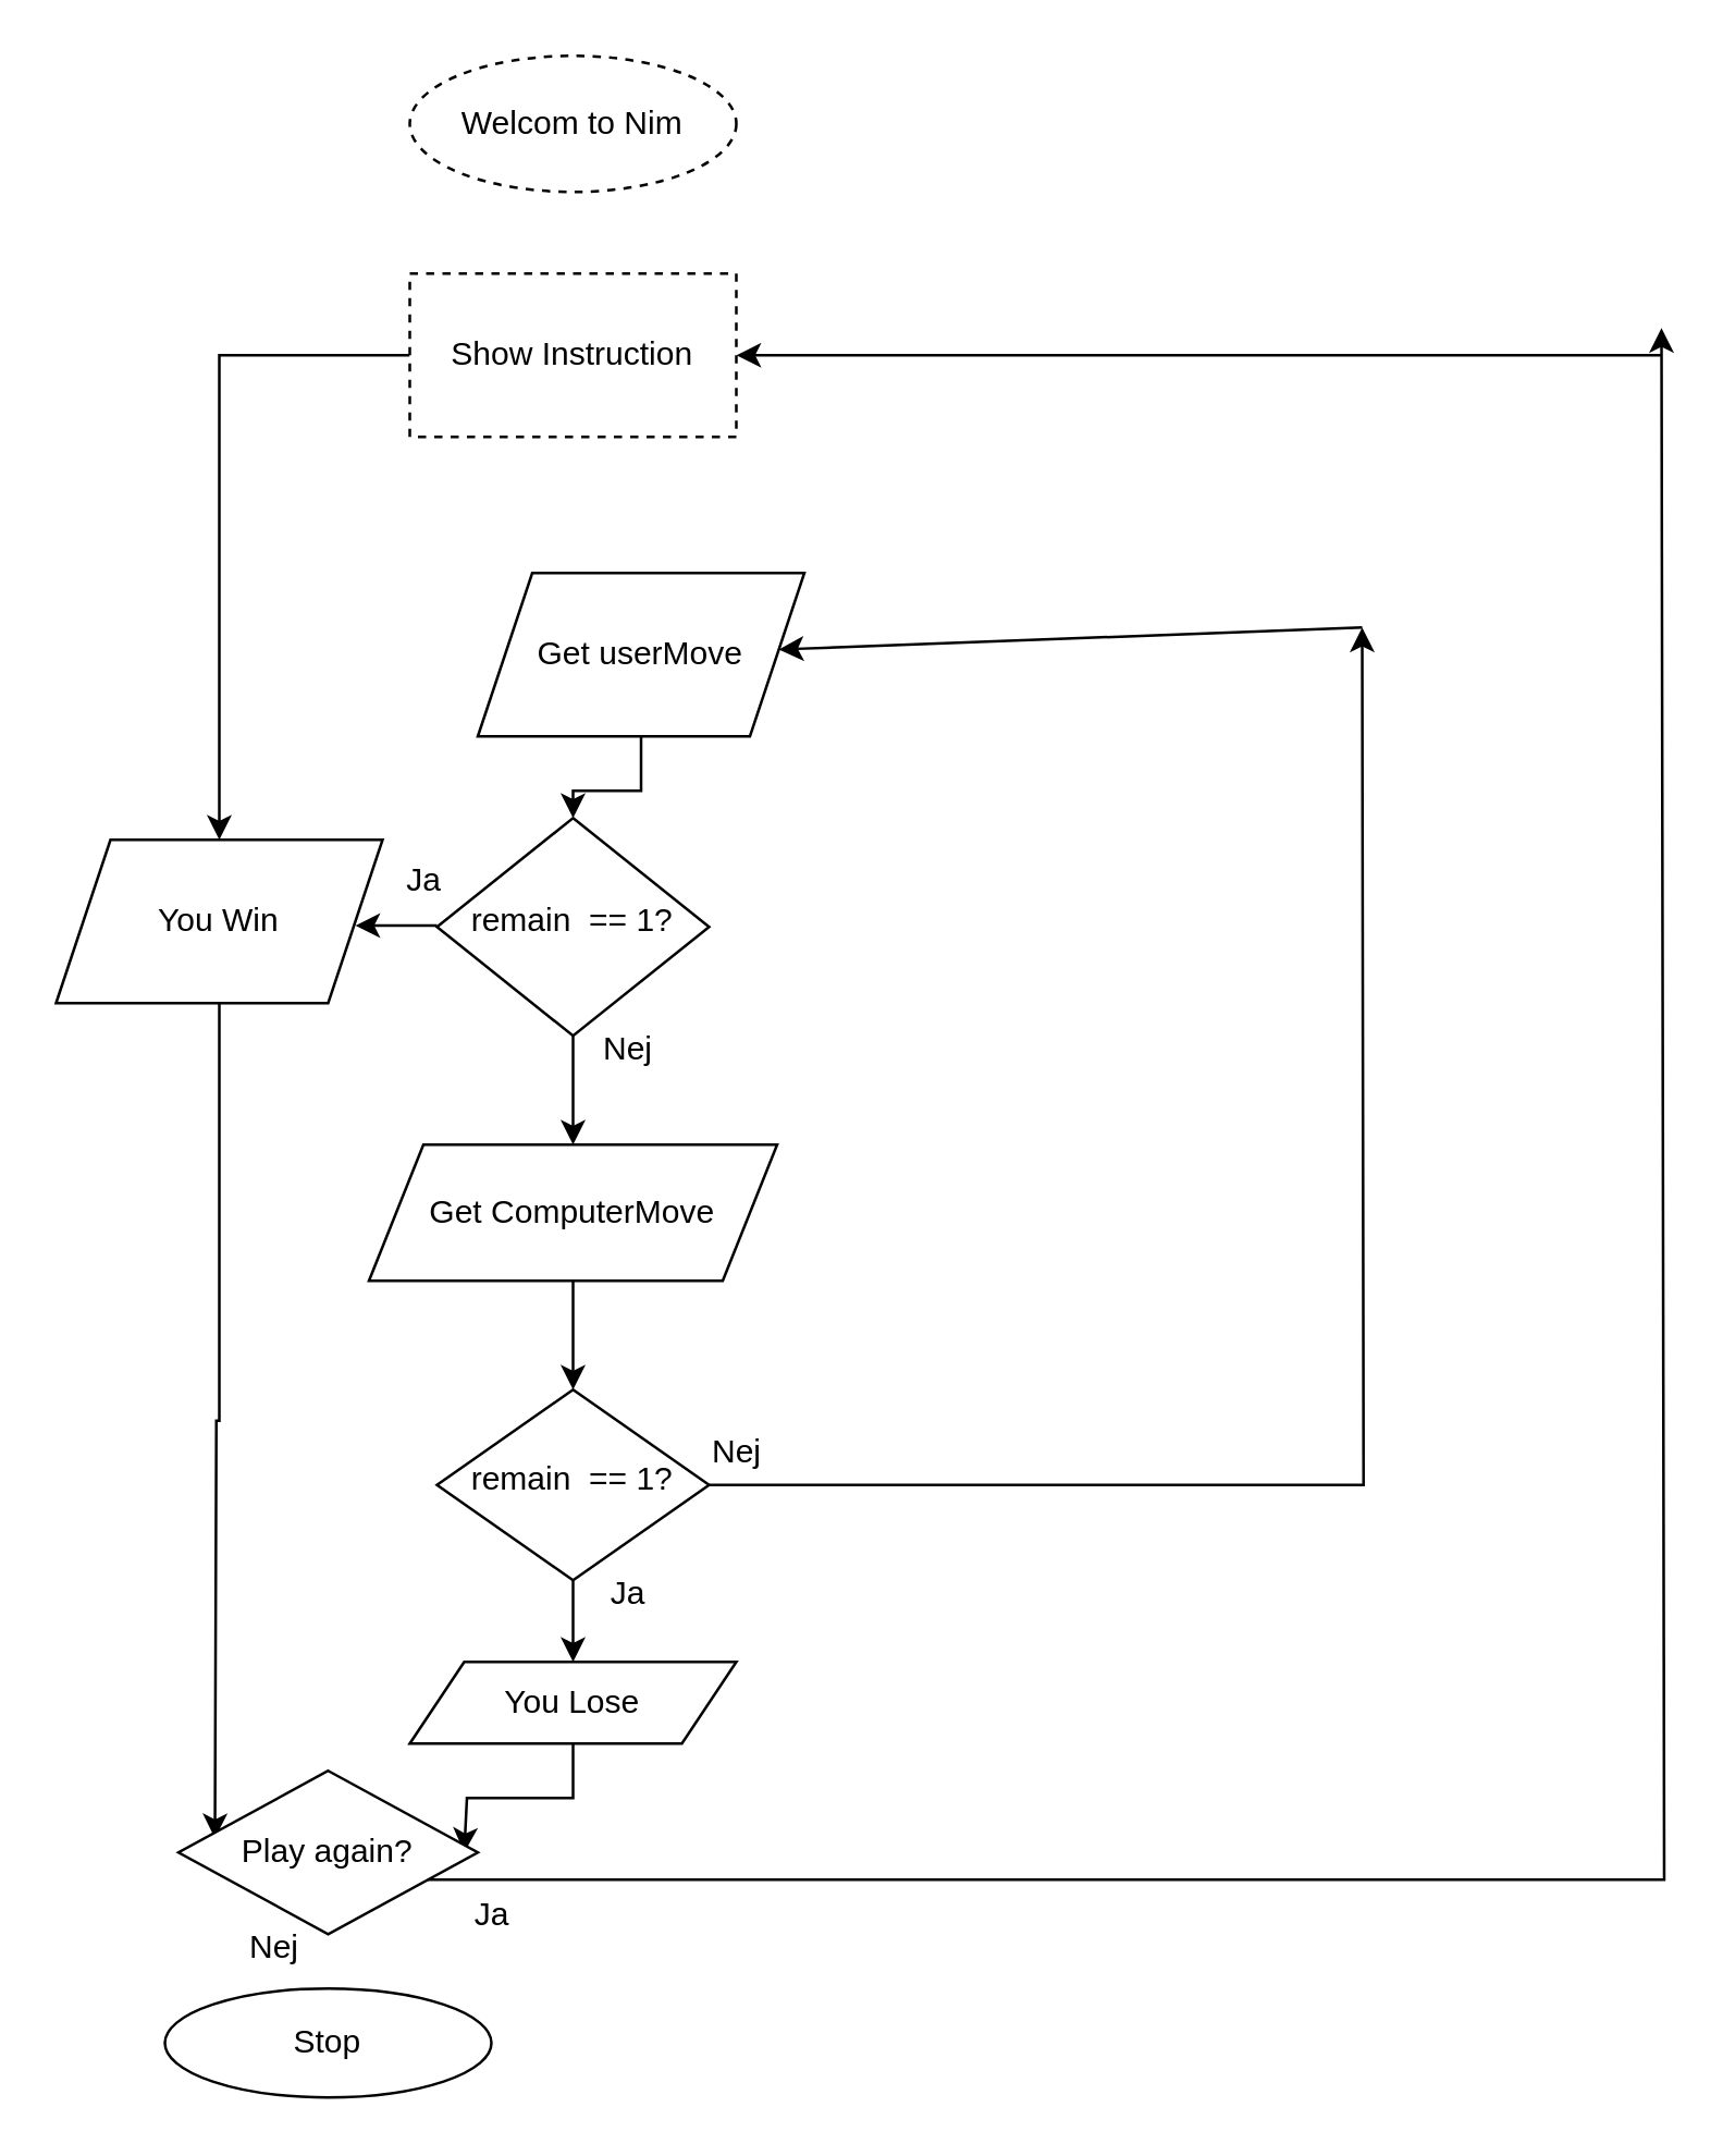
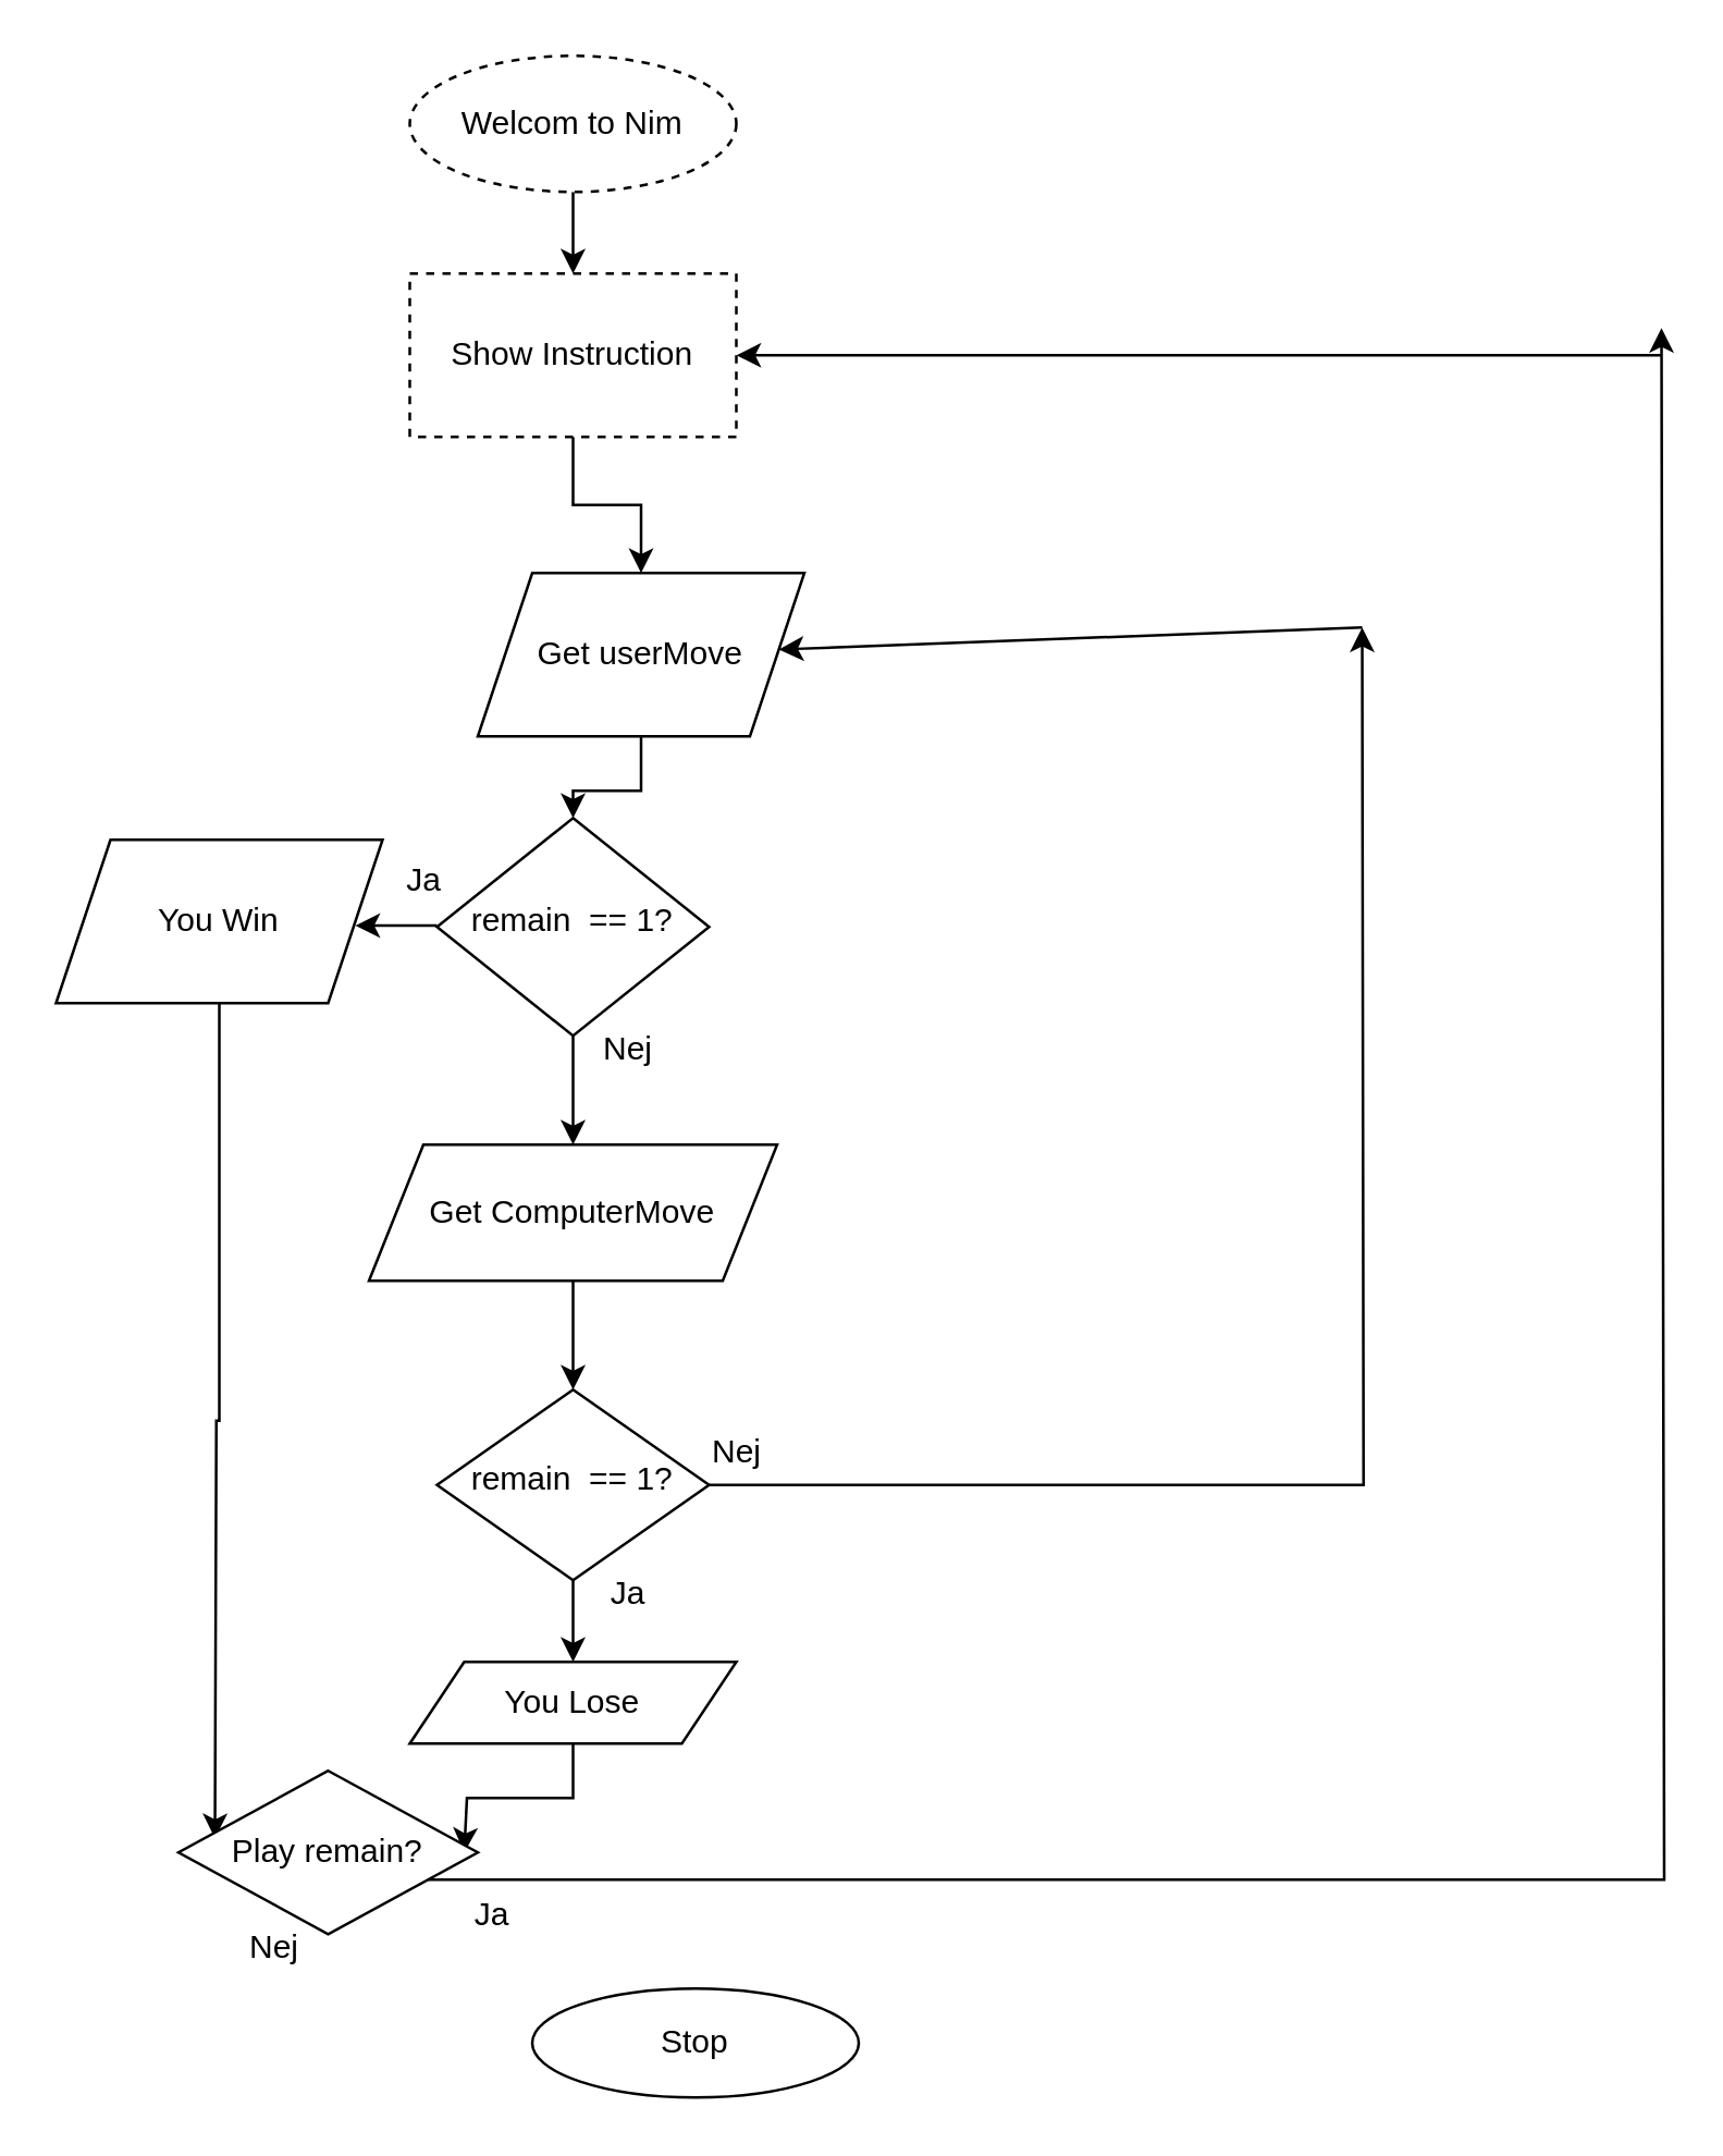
  <mxCell id="0" />
  <mxCell id="1" parent="0" />
  <mxCell id="2" style="edgeStyle=orthogonalEdgeStyle;rounded=0;orthogonalLoop=1;jettySize=auto;html=1;exitX=0.5;exitY=1;exitDx=0;exitDy=0;entryX=0.5;entryY=0;entryDx=0;entryDy=0;" edge="1" parent="1"><mxGeometry relative="1" as="geometry"><mxPoint x="210" y="450" as="sourcePoint" /></mxGeometry></mxCell>
- <mxCell id="3" value="" style="edgeStyle=orthogonalEdgeStyle;rounded=0;orthogonalLoop=1;jettySize=auto;html=1;" edge="1" parent="1" source="4" target="15"><mxGeometry relative="1" as="geometry" /></mxCell>
+ <mxCell id="3" value="" style="edgeStyle=orthogonalEdgeStyle;rounded=0;orthogonalLoop=1;jettySize=auto;html=1;" edge="1" parent="1" source="4" target="6"><mxGeometry relative="1" as="geometry" /></mxCell>
  <mxCell id="4" value="Show Instruction" style="rounded=0;whiteSpace=wrap;html=1;dashed=1;" vertex="1" parent="1"><mxGeometry x="150" y="100" width="120" height="60" as="geometry" /></mxCell>
  <mxCell id="5" value="" style="edgeStyle=orthogonalEdgeStyle;rounded=0;orthogonalLoop=1;jettySize=auto;html=1;" edge="1" parent="1" source="6" target="10"><mxGeometry relative="1" as="geometry" /></mxCell>
  <mxCell id="6" value="Get userMove" style="shape=parallelogram;perimeter=parallelogramPerimeter;whiteSpace=wrap;html=1;fixedSize=1;" vertex="1" parent="1"><mxGeometry x="175" y="210" width="120" height="60" as="geometry" /></mxCell>
+ <mxCell id="7" value="" style="edgeStyle=orthogonalEdgeStyle;rounded=0;orthogonalLoop=1;jettySize=auto;html=1;" edge="1" parent="1" source="8" target="4"><mxGeometry relative="1" as="geometry" /></mxCell>
  <mxCell id="8" value="Welcom to Nim" style="ellipse;whiteSpace=wrap;html=1;dashed=1;" vertex="1" parent="1"><mxGeometry x="150" y="20" width="120" height="50" as="geometry" /></mxCell>
  <mxCell id="9" value="" style="edgeStyle=orthogonalEdgeStyle;rounded=0;orthogonalLoop=1;jettySize=auto;html=1;" edge="1" parent="1" source="10" target="18"><mxGeometry relative="1" as="geometry" /></mxCell>
  <mxCell id="10" value="remain&amp;nbsp; == 1?" style="rhombus;whiteSpace=wrap;html=1;shadow=0;fontFamily=Helvetica;fontSize=12;align=center;strokeWidth=1;spacing=6;spacingTop=-4;" vertex="1" parent="1"><mxGeometry x="160" y="300" width="100" height="80" as="geometry" /></mxCell>
  <mxCell id="11" value="" style="edgeStyle=orthogonalEdgeStyle;rounded=0;orthogonalLoop=1;jettySize=auto;html=1;" edge="1" parent="1" source="12"><mxGeometry relative="1" as="geometry"><mxPoint x="170" y="680" as="targetPoint" /><Array as="points"><mxPoint x="210" y="660" /><mxPoint x="171" y="660" /></Array></mxGeometry></mxCell>
  <mxCell id="12" value="You Lose" style="shape=parallelogram;perimeter=parallelogramPerimeter;whiteSpace=wrap;html=1;fixedSize=1;" vertex="1" parent="1"><mxGeometry x="150" y="610" width="120" height="30" as="geometry" /></mxCell>
  <mxCell id="13" value="Ja" style="text;html=1;align=center;verticalAlign=middle;resizable=0;points=[];autosize=1;strokeColor=none;fillColor=none;" vertex="1" parent="1"><mxGeometry x="210" y="570" width="40" height="30" as="geometry" /></mxCell>
  <mxCell id="14" style="edgeStyle=orthogonalEdgeStyle;rounded=0;orthogonalLoop=1;jettySize=auto;html=1;entryX=0;entryY=0;entryDx=0;entryDy=0;" edge="1" parent="1" source="15"><mxGeometry relative="1" as="geometry"><mxPoint x="78.4" y="674.8" as="targetPoint" /></mxGeometry></mxCell>
  <mxCell id="15" value="You Win" style="shape=parallelogram;perimeter=parallelogramPerimeter;whiteSpace=wrap;html=1;fixedSize=1;" vertex="1" parent="1"><mxGeometry x="20" y="308" width="120" height="60" as="geometry" /></mxCell>
  <mxCell id="16" value="Ja" style="text;html=1;align=center;verticalAlign=middle;resizable=0;points=[];autosize=1;strokeColor=none;fillColor=none;" vertex="1" parent="1"><mxGeometry x="135" y="308" width="40" height="30" as="geometry" /></mxCell>
  <mxCell id="17" value="" style="edgeStyle=orthogonalEdgeStyle;rounded=0;orthogonalLoop=1;jettySize=auto;html=1;" edge="1" parent="1" source="18" target="22"><mxGeometry relative="1" as="geometry" /></mxCell>
  <mxCell id="18" value="Get ComputerMove" style="shape=parallelogram;perimeter=parallelogramPerimeter;whiteSpace=wrap;html=1;fixedSize=1;" vertex="1" parent="1"><mxGeometry x="135" y="420" width="150" height="50" as="geometry" /></mxCell>
  <mxCell id="19" value="Nej" style="text;html=1;align=center;verticalAlign=middle;resizable=0;points=[];autosize=1;strokeColor=none;fillColor=none;" vertex="1" parent="1"><mxGeometry x="210" y="370" width="40" height="30" as="geometry" /></mxCell>
  <mxCell id="20" value="" style="edgeStyle=orthogonalEdgeStyle;rounded=0;orthogonalLoop=1;jettySize=auto;html=1;" edge="1" parent="1" source="22"><mxGeometry relative="1" as="geometry"><mxPoint x="210" y="610" as="targetPoint" /></mxGeometry></mxCell>
  <mxCell id="21" style="edgeStyle=orthogonalEdgeStyle;rounded=0;orthogonalLoop=1;jettySize=auto;html=1;exitX=1;exitY=0.5;exitDx=0;exitDy=0;" edge="1" parent="1" source="22"><mxGeometry relative="1" as="geometry"><mxPoint x="500" y="230" as="targetPoint" /></mxGeometry></mxCell>
  <mxCell id="22" value="remain&amp;nbsp; == 1?" style="rhombus;whiteSpace=wrap;html=1;shadow=0;fontFamily=Helvetica;fontSize=12;align=center;strokeWidth=1;spacing=6;spacingTop=-4;" vertex="1" parent="1"><mxGeometry x="160" y="510" width="100" height="70" as="geometry" /></mxCell>
  <mxCell id="23" style="edgeStyle=orthogonalEdgeStyle;rounded=0;orthogonalLoop=1;jettySize=auto;html=1;exitX=0.5;exitY=1;exitDx=0;exitDy=0;" edge="1" parent="1" source="4" target="4"><mxGeometry relative="1" as="geometry" /></mxCell>
  <mxCell id="24" value="" style="endArrow=classic;html=1;rounded=0;" edge="1" parent="1" target="6"><mxGeometry width="50" height="50" relative="1" as="geometry"><mxPoint x="500" y="230" as="sourcePoint" /><mxPoint x="430" y="360" as="targetPoint" /></mxGeometry></mxCell>
  <mxCell id="25" value="Nej" style="text;html=1;align=center;verticalAlign=middle;resizable=0;points=[];autosize=1;strokeColor=none;fillColor=none;" vertex="1" parent="1"><mxGeometry x="250" y="518" width="40" height="30" as="geometry" /></mxCell>
  <mxCell id="26" value="" style="endArrow=classic;html=1;rounded=0;" edge="1" parent="1"><mxGeometry width="50" height="50" relative="1" as="geometry"><mxPoint x="160" y="339.5" as="sourcePoint" /><mxPoint x="130" y="339.5" as="targetPoint" /></mxGeometry></mxCell>
  <mxCell id="27" style="edgeStyle=orthogonalEdgeStyle;rounded=0;orthogonalLoop=1;jettySize=auto;html=1;" edge="1" parent="1" source="28"><mxGeometry relative="1" as="geometry"><mxPoint x="610" y="120" as="targetPoint" /><Array as="points"><mxPoint x="611" y="690" /></Array></mxGeometry></mxCell>
- <mxCell id="28" value="Play again?" style="rhombus;whiteSpace=wrap;html=1;" vertex="1" parent="1"><mxGeometry x="65" y="650" width="110" height="60" as="geometry" /></mxCell>
- <mxCell id="29" value="Stop" style="ellipse;whiteSpace=wrap;html=1;" vertex="1" parent="1"><mxGeometry x="60" y="730" width="120" height="40" as="geometry" /></mxCell>
+ <mxCell id="28" value="Play remain?" style="rhombus;whiteSpace=wrap;html=1;" vertex="1" parent="1"><mxGeometry x="65" y="650" width="110" height="60" as="geometry" /></mxCell>
+ <mxCell id="29" value="Stop" style="ellipse;whiteSpace=wrap;html=1;" vertex="1" parent="1"><mxGeometry x="195" y="730" width="120" height="40" as="geometry" /></mxCell>
  <mxCell id="30" value="Nej" style="text;html=1;align=center;verticalAlign=middle;resizable=0;points=[];autosize=1;strokeColor=none;fillColor=none;" vertex="1" parent="1"><mxGeometry x="80" y="700" width="40" height="30" as="geometry" /></mxCell>
  <mxCell id="31" value="" style="endArrow=classic;html=1;rounded=0;entryX=1;entryY=0.5;entryDx=0;entryDy=0;" edge="1" parent="1" target="4"><mxGeometry width="50" height="50" relative="1" as="geometry"><mxPoint x="610" y="130" as="sourcePoint" /><mxPoint x="430" y="360" as="targetPoint" /></mxGeometry></mxCell>
  <mxCell id="32" value="Ja" style="text;html=1;align=center;verticalAlign=middle;resizable=0;points=[];autosize=1;strokeColor=none;fillColor=none;" vertex="1" parent="1"><mxGeometry x="160" y="688" width="40" height="30" as="geometry" /></mxCell>
